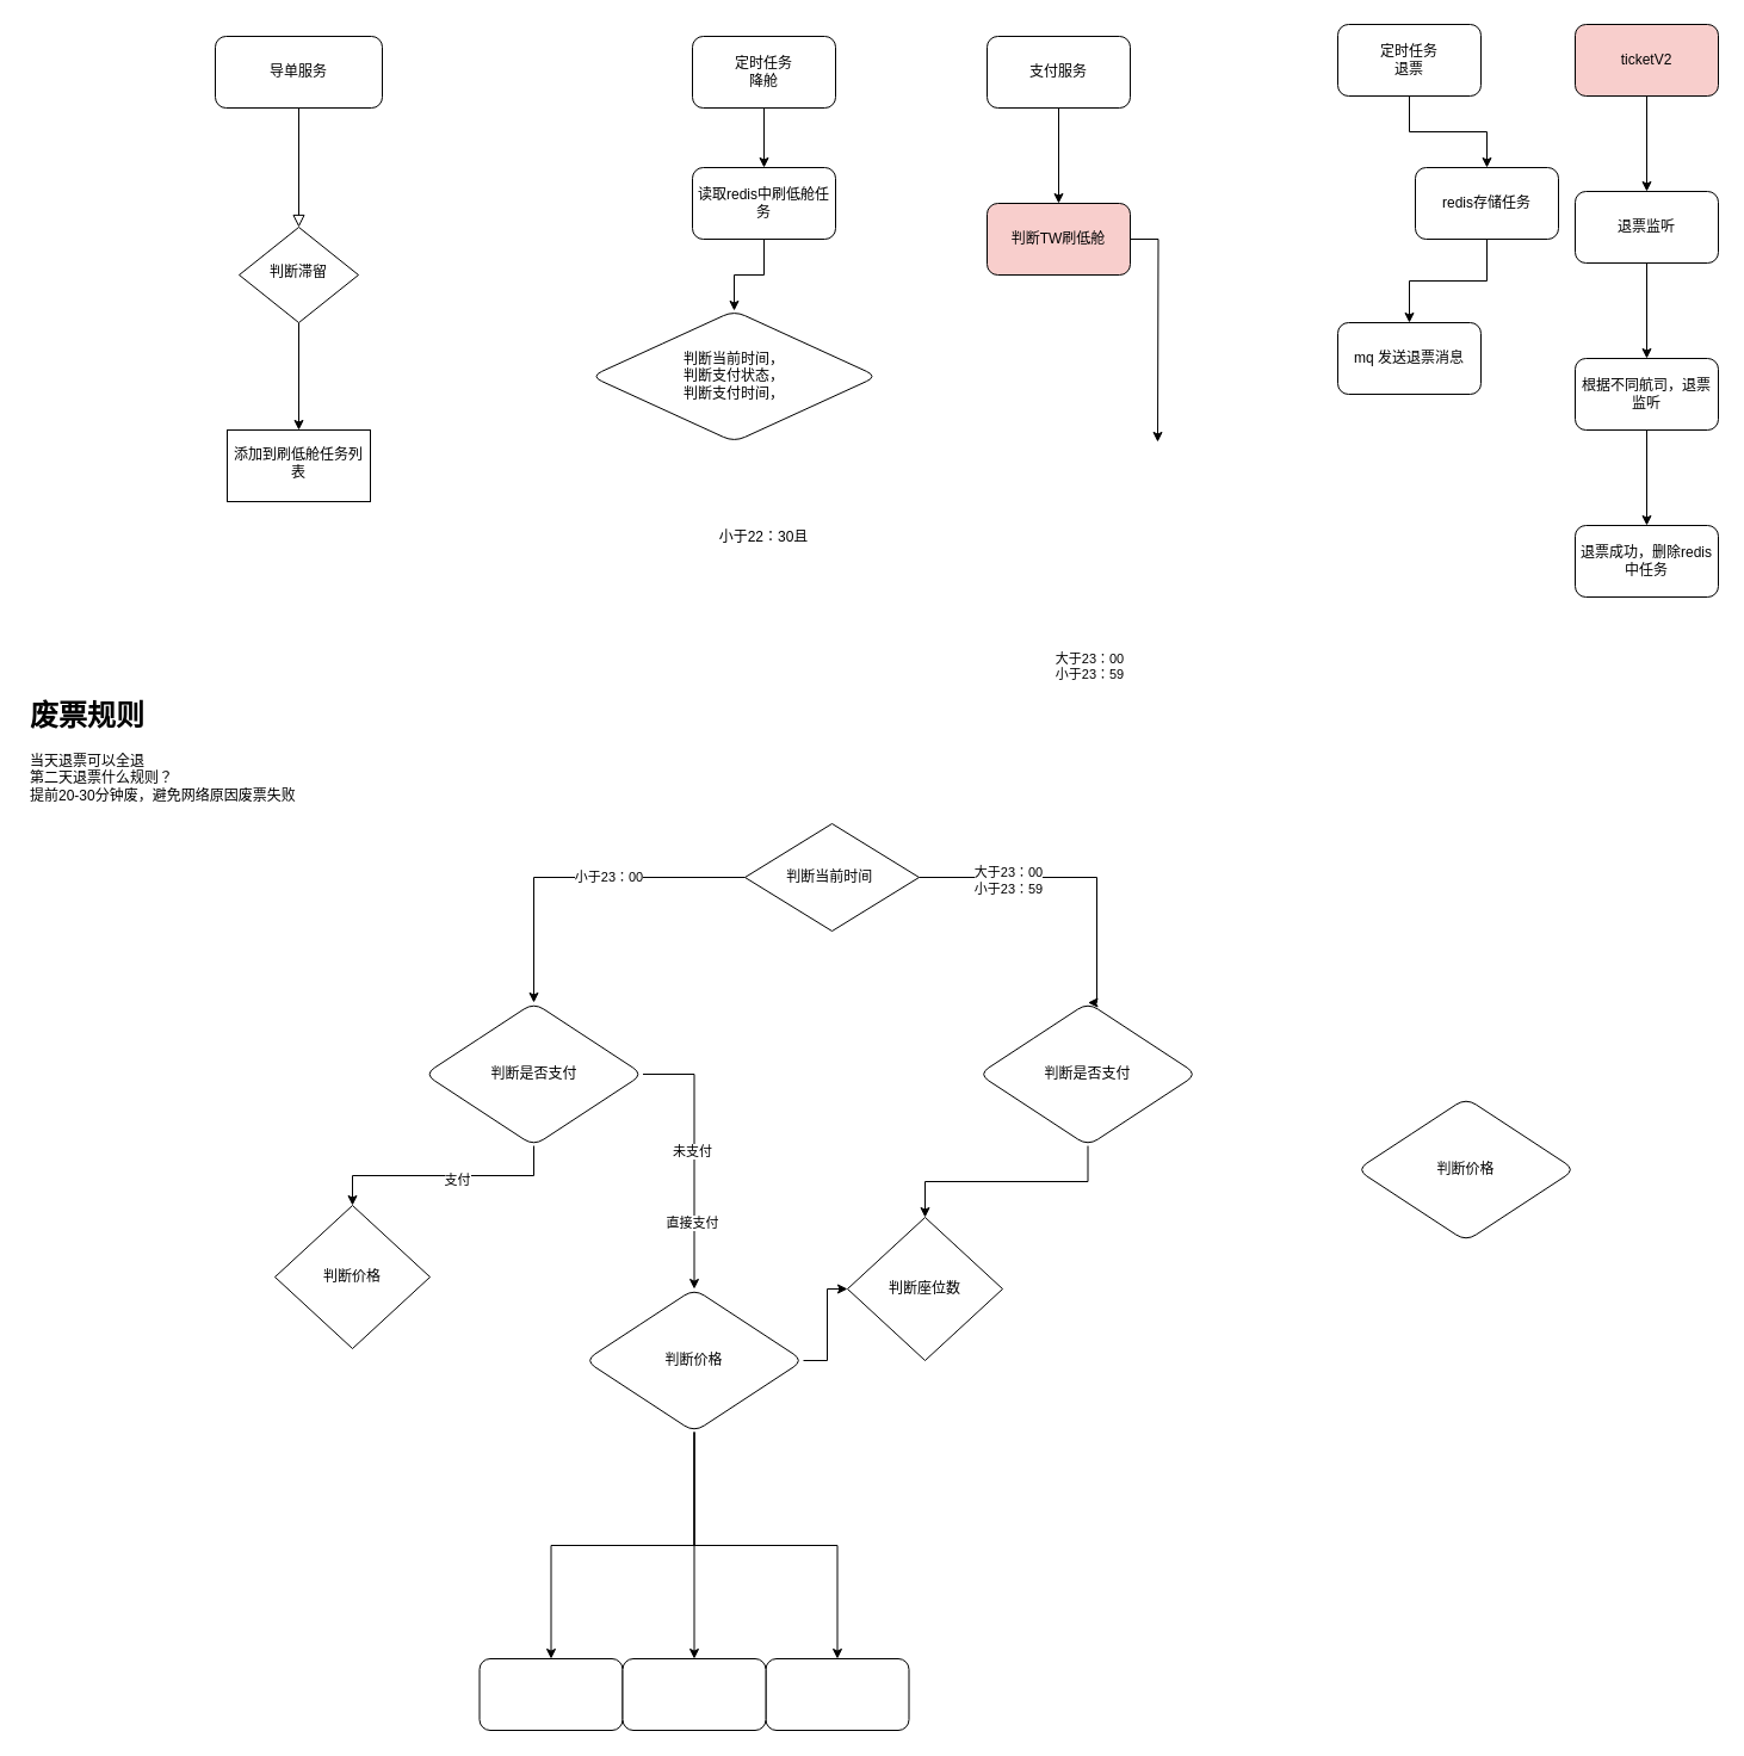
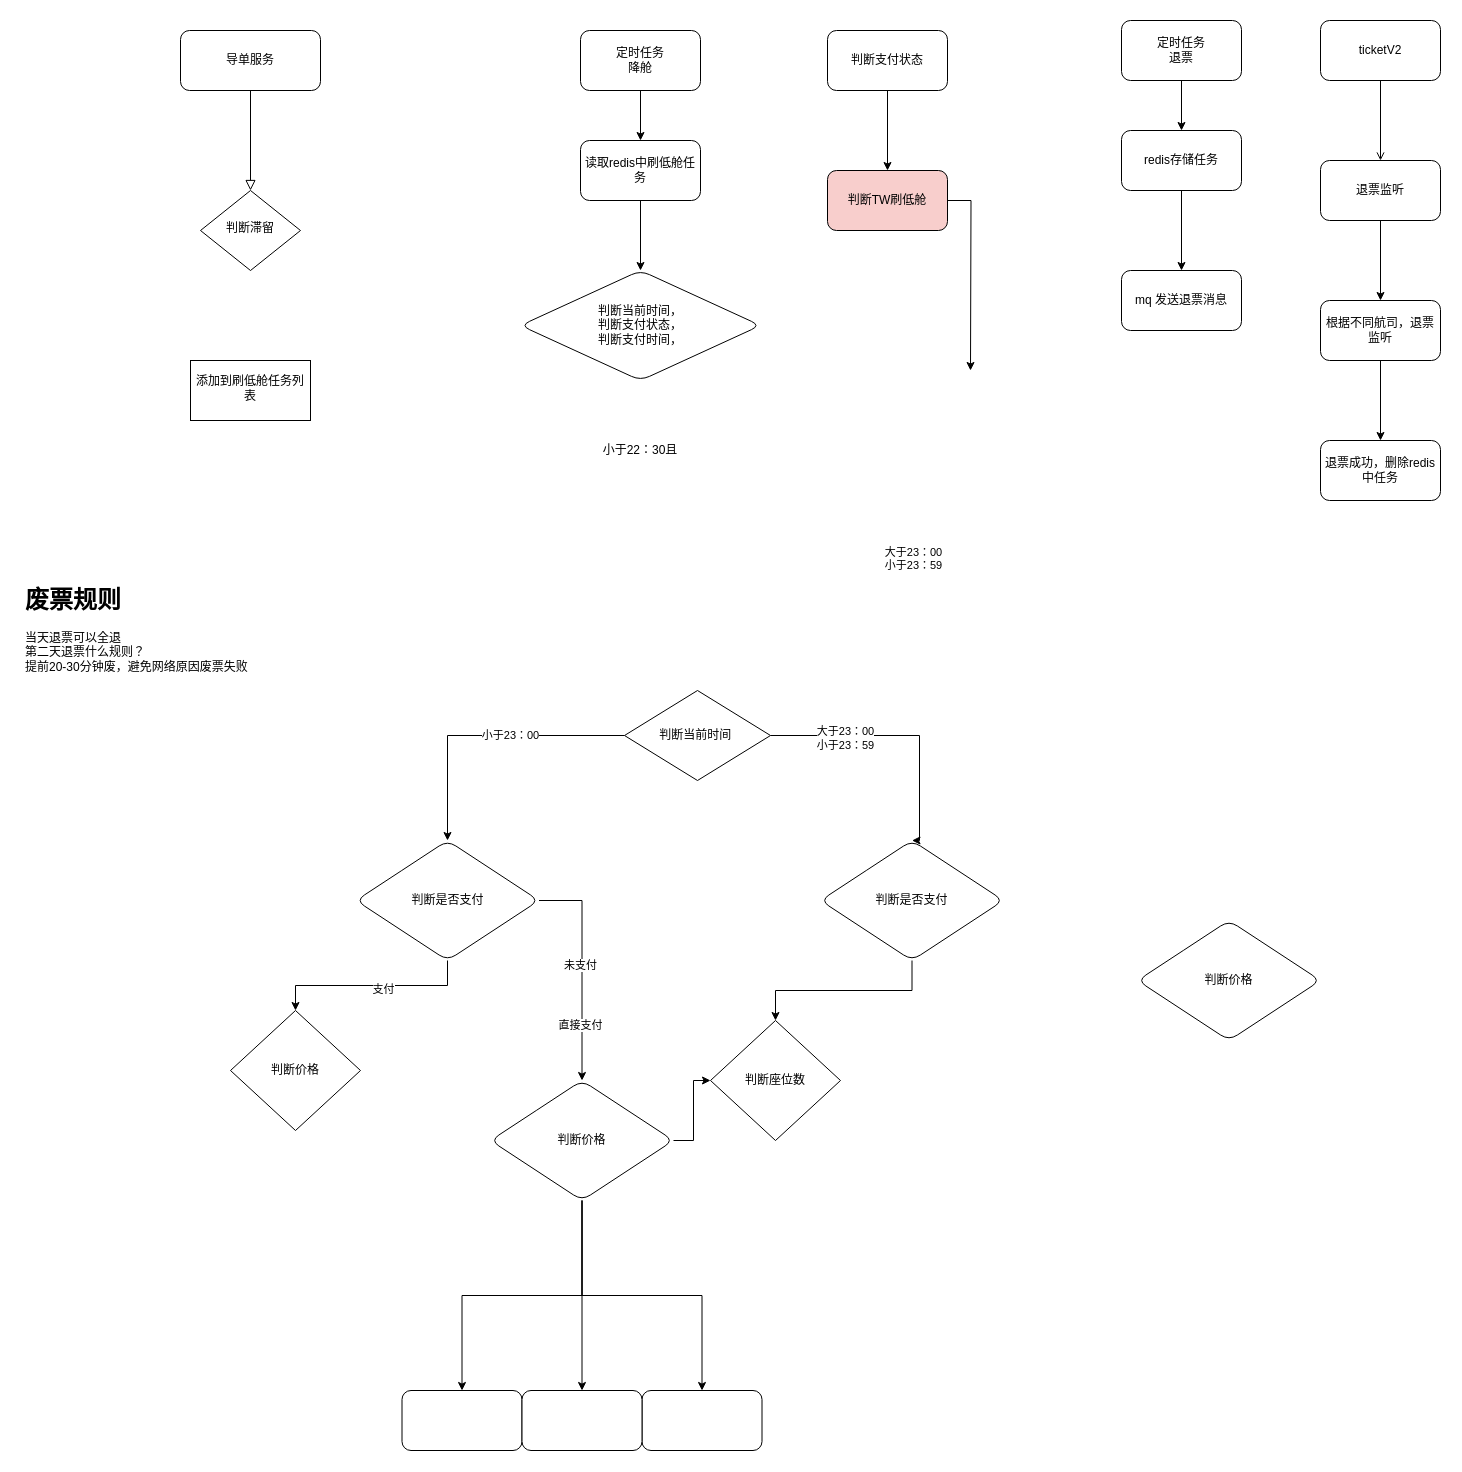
  <mxCell id="0" />
  <mxCell id="1" parent="0" />
  <mxCell id="2" value="" style="rounded=0;html=1;jettySize=auto;orthogonalLoop=1;fontSize=11;endArrow=block;endFill=0;endSize=8;strokeWidth=1;shadow=0;labelBackgroundColor=none;edgeStyle=orthogonalEdgeStyle;" parent="1" source="3" target="5" edge="1"><mxGeometry relative="1" as="geometry" /></mxCell>
  <mxCell id="3" value="导单服务" style="rounded=1;whiteSpace=wrap;html=1;fontSize=12;glass=0;strokeWidth=1;shadow=0;" parent="1" vertex="1"><mxGeometry x="180" y="30" width="140" height="60" as="geometry" /></mxCell>
- <mxCell id="4" value="" style="edgeStyle=orthogonalEdgeStyle;rounded=0;orthogonalLoop=1;jettySize=auto;html=1;" edge="1" parent="1" source="5" target="10"><mxGeometry relative="1" as="geometry" /></mxCell>
  <mxCell id="5" value="判断滞留" style="rhombus;whiteSpace=wrap;html=1;shadow=0;fontFamily=Helvetica;fontSize=12;align=center;strokeWidth=1;spacing=6;spacingTop=-4;" parent="1" vertex="1"><mxGeometry x="200" y="190" width="100" height="80" as="geometry" /></mxCell>
  <mxCell id="6" value="" style="edgeStyle=orthogonalEdgeStyle;rounded=0;orthogonalLoop=1;jettySize=auto;html=1;" edge="1" parent="1" source="7" target="12"><mxGeometry relative="1" as="geometry" /></mxCell>
  <mxCell id="7" value="定时任务&lt;br&gt;降舱" style="rounded=1;whiteSpace=wrap;html=1;" vertex="1" parent="1"><mxGeometry x="580" y="30" width="120" height="60" as="geometry" /></mxCell>
  <mxCell id="8" value="" style="edgeStyle=orthogonalEdgeStyle;rounded=0;orthogonalLoop=1;jettySize=auto;html=1;" edge="1" parent="1" source="9" target="28"><mxGeometry relative="1" as="geometry" /></mxCell>
- <mxCell id="9" value="支付服务" style="rounded=1;whiteSpace=wrap;html=1;" vertex="1" parent="1"><mxGeometry x="827" y="30" width="120" height="60" as="geometry" /></mxCell>
+ <mxCell id="9" value="判断支付状态" style="rounded=1;whiteSpace=wrap;html=1;" vertex="1" parent="1"><mxGeometry x="827" y="30" width="120" height="60" as="geometry" /></mxCell>
  <mxCell id="10" value="添加到刷低舱任务列表" style="whiteSpace=wrap;html=1;shadow=0;strokeWidth=1;spacing=6;spacingTop=-4;" vertex="1" parent="1"><mxGeometry x="190" y="360" width="120" height="60" as="geometry" /></mxCell>
  <mxCell id="11" value="" style="edgeStyle=orthogonalEdgeStyle;rounded=0;orthogonalLoop=1;jettySize=auto;html=1;" edge="1" parent="1" source="12" target="13"><mxGeometry relative="1" as="geometry" /></mxCell>
  <mxCell id="12" value="读取redis中刷低舱任务" style="whiteSpace=wrap;html=1;rounded=1;" vertex="1" parent="1"><mxGeometry x="580" y="140" width="120" height="60" as="geometry" /></mxCell>
- <mxCell id="13" value="判断当前时间，&lt;br&gt;判断支付状态，&lt;br&gt;判断支付时间，" style="rhombus;whiteSpace=wrap;html=1;rounded=1;" vertex="1" parent="1"><mxGeometry x="495" y="260" width="240" height="110" as="geometry" /></mxCell>
+ <mxCell id="13" value="判断当前时间，&lt;br&gt;判断支付状态，&lt;br&gt;判断支付时间，" style="rhombus;whiteSpace=wrap;html=1;rounded=1;" vertex="1" parent="1"><mxGeometry x="520" y="270" width="240" height="110" as="geometry" /></mxCell>
  <mxCell id="14" value="小于22：30且" style="text;html=1;strokeColor=none;fillColor=none;align=center;verticalAlign=middle;whiteSpace=wrap;rounded=0;" vertex="1" parent="1"><mxGeometry x="540" y="400" width="200" height="100" as="geometry" /></mxCell>
  <mxCell id="15" value="" style="edgeStyle=orthogonalEdgeStyle;rounded=0;orthogonalLoop=1;jettySize=auto;html=1;" edge="1" parent="1" source="16" target="18"><mxGeometry relative="1" as="geometry" /></mxCell>
  <mxCell id="16" value="定时任务&lt;br&gt;退票" style="rounded=1;whiteSpace=wrap;html=1;" vertex="1" parent="1"><mxGeometry x="1121" y="20" width="120" height="60" as="geometry" /></mxCell>
  <mxCell id="17" value="" style="edgeStyle=orthogonalEdgeStyle;rounded=0;orthogonalLoop=1;jettySize=auto;html=1;" edge="1" parent="1" source="18" target="19"><mxGeometry relative="1" as="geometry" /></mxCell>
- <mxCell id="18" value="redis存储任务" style="rounded=1;whiteSpace=wrap;html=1;" vertex="1" parent="1"><mxGeometry x="1186" y="140" width="120" height="60" as="geometry" /></mxCell>
+ <mxCell id="18" value="redis存储任务" style="rounded=1;whiteSpace=wrap;html=1;" vertex="1" parent="1"><mxGeometry x="1121" y="130" width="120" height="60" as="geometry" /></mxCell>
  <mxCell id="19" value="mq 发送退票消息" style="rounded=1;whiteSpace=wrap;html=1;" vertex="1" parent="1"><mxGeometry x="1121" y="270" width="120" height="60" as="geometry" /></mxCell>
- <mxCell id="20" value="" style="edgeStyle=orthogonalEdgeStyle;rounded=0;orthogonalLoop=1;jettySize=auto;html=1;" edge="1" parent="1" source="21" target="23"><mxGeometry relative="1" as="geometry" /></mxCell>
- <mxCell id="21" value="ticketV2" style="rounded=1;whiteSpace=wrap;html=1;fillColor=#f8cecc;" vertex="1" parent="1"><mxGeometry x="1320" y="20" width="120" height="60" as="geometry" /></mxCell>
+ <mxCell id="20" value="" style="edgeStyle=orthogonalEdgeStyle;rounded=0;orthogonalLoop=1;jettySize=auto;html=1;endArrow=open;" edge="1" parent="1" source="21" target="23"><mxGeometry relative="1" as="geometry" /></mxCell>
+ <mxCell id="21" value="ticketV2" style="rounded=1;whiteSpace=wrap;html=1;" vertex="1" parent="1"><mxGeometry x="1320" y="20" width="120" height="60" as="geometry" /></mxCell>
  <mxCell id="22" value="" style="edgeStyle=orthogonalEdgeStyle;rounded=0;orthogonalLoop=1;jettySize=auto;html=1;" edge="1" parent="1" source="23" target="25"><mxGeometry relative="1" as="geometry" /></mxCell>
  <mxCell id="23" value="退票监听" style="rounded=1;whiteSpace=wrap;html=1;" vertex="1" parent="1"><mxGeometry x="1320" y="160" width="120" height="60" as="geometry" /></mxCell>
  <mxCell id="24" value="" style="edgeStyle=orthogonalEdgeStyle;rounded=0;orthogonalLoop=1;jettySize=auto;html=1;" edge="1" parent="1" source="25" target="26"><mxGeometry relative="1" as="geometry" /></mxCell>
  <mxCell id="25" value="根据不同航司，退票监听" style="rounded=1;whiteSpace=wrap;html=1;" vertex="1" parent="1"><mxGeometry x="1320" y="300" width="120" height="60" as="geometry" /></mxCell>
  <mxCell id="26" value="退票成功，删除redis中任务&lt;br&gt;" style="rounded=1;whiteSpace=wrap;html=1;" vertex="1" parent="1"><mxGeometry x="1320" y="440" width="120" height="60" as="geometry" /></mxCell>
  <mxCell id="27" value="" style="edgeStyle=orthogonalEdgeStyle;rounded=0;orthogonalLoop=1;jettySize=auto;html=1;" edge="1" parent="1" source="28"><mxGeometry relative="1" as="geometry"><mxPoint x="970" y="370" as="targetPoint" /></mxGeometry></mxCell>
  <mxCell id="28" value="判断TW刷低舱&lt;br&gt;" style="whiteSpace=wrap;html=1;rounded=1;fillColor=#f8cecc;" vertex="1" parent="1"><mxGeometry x="827" y="170" width="120" height="60" as="geometry" /></mxCell>
  <mxCell id="29" style="edgeStyle=orthogonalEdgeStyle;rounded=0;orthogonalLoop=1;jettySize=auto;html=1;entryX=0.5;entryY=0;entryDx=0;entryDy=0;" edge="1" parent="1" source="34" target="49"><mxGeometry relative="1" as="geometry" /></mxCell>
  <mxCell id="30" value="支付" style="edgeLabel;html=1;align=center;verticalAlign=middle;resizable=0;points=[];" vertex="1" connectable="0" parent="29"><mxGeometry x="-0.111" y="3" relative="1" as="geometry"><mxPoint as="offset" /></mxGeometry></mxCell>
  <mxCell id="31" style="edgeStyle=orthogonalEdgeStyle;rounded=0;orthogonalLoop=1;jettySize=auto;html=1;exitX=1;exitY=0.5;exitDx=0;exitDy=0;" edge="1" parent="1" source="34" target="42"><mxGeometry relative="1" as="geometry"><mxPoint x="560" y="1010" as="targetPoint" /></mxGeometry></mxCell>
  <mxCell id="32" value="未支付" style="edgeLabel;html=1;align=center;verticalAlign=middle;resizable=0;points=[];" vertex="1" connectable="0" parent="31"><mxGeometry x="-0.04" y="-2" relative="1" as="geometry"><mxPoint as="offset" /></mxGeometry></mxCell>
  <mxCell id="33" value="直接支付" style="edgeLabel;html=1;align=center;verticalAlign=middle;resizable=0;points=[];" vertex="1" connectable="0" parent="31"><mxGeometry x="0.487" y="-2" relative="1" as="geometry"><mxPoint y="1" as="offset" /></mxGeometry></mxCell>
  <mxCell id="34" value="判断是否支付" style="rhombus;whiteSpace=wrap;html=1;rounded=1;" vertex="1" parent="1"><mxGeometry x="355.5" y="840" width="183" height="120" as="geometry" /></mxCell>
  <mxCell id="35" style="edgeStyle=orthogonalEdgeStyle;rounded=0;orthogonalLoop=1;jettySize=auto;html=1;entryX=0.5;entryY=0;entryDx=0;entryDy=0;" edge="1" parent="1" source="36" target="47"><mxGeometry relative="1" as="geometry" /></mxCell>
  <mxCell id="36" value="判断是否支付" style="rhombus;whiteSpace=wrap;html=1;rounded=1;" vertex="1" parent="1"><mxGeometry x="820" y="840" width="183" height="120" as="geometry" /></mxCell>
  <mxCell id="37" value="判断价格" style="rhombus;whiteSpace=wrap;html=1;rounded=1;" vertex="1" parent="1"><mxGeometry x="1137" y="920" width="183" height="120" as="geometry" /></mxCell>
  <mxCell id="38" value="" style="edgeStyle=orthogonalEdgeStyle;rounded=0;orthogonalLoop=1;jettySize=auto;html=1;" edge="1" parent="1" source="42" target="50"><mxGeometry relative="1" as="geometry" /></mxCell>
  <mxCell id="39" value="" style="edgeStyle=orthogonalEdgeStyle;rounded=0;orthogonalLoop=1;jettySize=auto;html=1;" edge="1" parent="1" source="42" target="47"><mxGeometry relative="1" as="geometry" /></mxCell>
  <mxCell id="40" value="" style="edgeStyle=orthogonalEdgeStyle;rounded=0;orthogonalLoop=1;jettySize=auto;html=1;" edge="1" parent="1" source="42" target="51"><mxGeometry relative="1" as="geometry" /></mxCell>
  <mxCell id="41" value="" style="edgeStyle=orthogonalEdgeStyle;rounded=0;orthogonalLoop=1;jettySize=auto;html=1;" edge="1" parent="1" source="42" target="52"><mxGeometry relative="1" as="geometry" /></mxCell>
  <mxCell id="42" value="判断价格" style="rhombus;whiteSpace=wrap;html=1;rounded=1;" vertex="1" parent="1"><mxGeometry x="490" y="1080" width="183" height="120" as="geometry" /></mxCell>
  <mxCell id="43" value="小于23：00" style="edgeStyle=orthogonalEdgeStyle;rounded=0;orthogonalLoop=1;jettySize=auto;html=1;" edge="1" parent="1" source="46" target="34"><mxGeometry x="-0.191" relative="1" as="geometry"><mxPoint as="offset" /></mxGeometry></mxCell>
  <mxCell id="44" value="&#10;&#10;&lt;br style=&quot;color: rgb(0, 0, 0); font-family: helvetica; font-size: 11px; font-style: normal; font-weight: 400; letter-spacing: normal; text-align: center; text-indent: 0px; text-transform: none; word-spacing: 0px;&quot;&gt;&lt;br style=&quot;color: rgb(0, 0, 0); font-family: helvetica; font-size: 11px; font-style: normal; font-weight: 400; letter-spacing: normal; text-align: center; text-indent: 0px; text-transform: none; word-spacing: 0px;&quot;&gt;&lt;span style=&quot;color: rgb(0, 0, 0); font-size: 11px; font-style: normal; font-weight: 400; letter-spacing: normal; text-align: center; text-indent: 0px; text-transform: none; word-spacing: 0px; background-color: rgb(255, 255, 255); font-family: helvetica; display: inline; float: none;&quot;&gt;大于23：00&lt;/span&gt;&lt;br style=&quot;color: rgb(0, 0, 0); font-size: 11px; font-style: normal; font-weight: 400; letter-spacing: normal; text-align: center; text-indent: 0px; text-transform: none; word-spacing: 0px; font-family: helvetica;&quot;&gt;&lt;span style=&quot;color: rgb(0, 0, 0); font-size: 11px; font-style: normal; font-weight: 400; letter-spacing: normal; text-align: center; text-indent: 0px; text-transform: none; word-spacing: 0px; background-color: rgb(255, 255, 255); font-family: helvetica; display: inline; float: none;&quot;&gt;小于23：59&lt;/span&gt;&lt;br style=&quot;color: rgb(0, 0, 0); font-family: helvetica; font-size: 11px; font-style: normal; font-weight: 400; letter-spacing: normal; text-align: center; text-indent: 0px; text-transform: none; word-spacing: 0px;&quot;&gt;&#10;&#10;" style="edgeStyle=orthogonalEdgeStyle;rounded=0;orthogonalLoop=1;jettySize=auto;html=1;exitX=1;exitY=0.5;exitDx=0;exitDy=0;entryX=0.5;entryY=0;entryDx=0;entryDy=0;" edge="1" parent="1" source="46" target="36"><mxGeometry x="0.128" y="155" relative="1" as="geometry"><mxPoint x="910" y="920" as="targetPoint" /><Array as="points"><mxPoint x="919" y="735" /></Array><mxPoint x="-4" y="-35" as="offset" /></mxGeometry></mxCell>
  <mxCell id="45" value="&lt;span style=&quot;font-family: &amp;#34;helvetica&amp;#34;&quot;&gt;大于23：00&lt;/span&gt;&lt;br style=&quot;font-family: &amp;#34;helvetica&amp;#34;&quot;&gt;&lt;span style=&quot;font-family: &amp;#34;helvetica&amp;#34;&quot;&gt;小于23：59&lt;/span&gt;" style="edgeLabel;html=1;align=center;verticalAlign=middle;resizable=0;points=[];" vertex="1" connectable="0" parent="44"><mxGeometry x="-0.444" y="-2" relative="1" as="geometry"><mxPoint x="1" as="offset" /></mxGeometry></mxCell>
  <mxCell id="46" value="判断当前时间&amp;nbsp;" style="rhombus;whiteSpace=wrap;html=1;" vertex="1" parent="1"><mxGeometry x="624" y="690" width="146" height="90" as="geometry" /></mxCell>
  <mxCell id="47" value="判断座位数" style="rhombus;whiteSpace=wrap;html=1;" vertex="1" parent="1"><mxGeometry x="710" y="1020" width="130" height="120" as="geometry" /></mxCell>
  <mxCell id="48" value="&lt;h1&gt;废票规则&lt;/h1&gt;&lt;div&gt;当天退票可以全退&lt;/div&gt;&lt;div&gt;第二天退票什么规则？&lt;/div&gt;&lt;div&gt;提前20-30分钟废，避免网络原因废票失败&lt;/div&gt;&lt;div&gt;&lt;br&gt;&lt;/div&gt;" style="text;html=1;strokeColor=none;fillColor=none;spacing=5;spacingTop=-20;whiteSpace=wrap;overflow=hidden;rounded=0;" vertex="1" parent="1"><mxGeometry x="20" y="580" width="260" height="160" as="geometry" /></mxCell>
  <mxCell id="49" value="判断价格" style="rhombus;whiteSpace=wrap;html=1;" vertex="1" parent="1"><mxGeometry x="230" y="1010" width="130" height="120" as="geometry" /></mxCell>
  <mxCell id="50" value="" style="whiteSpace=wrap;html=1;rounded=1;" vertex="1" parent="1"><mxGeometry x="401.5" y="1390" width="120" height="60" as="geometry" /></mxCell>
  <mxCell id="51" value="" style="whiteSpace=wrap;html=1;rounded=1;" vertex="1" parent="1"><mxGeometry x="641.5" y="1390" width="120" height="60" as="geometry" /></mxCell>
  <mxCell id="52" value="" style="whiteSpace=wrap;html=1;rounded=1;" vertex="1" parent="1"><mxGeometry x="521.5" y="1390" width="120" height="60" as="geometry" /></mxCell>
